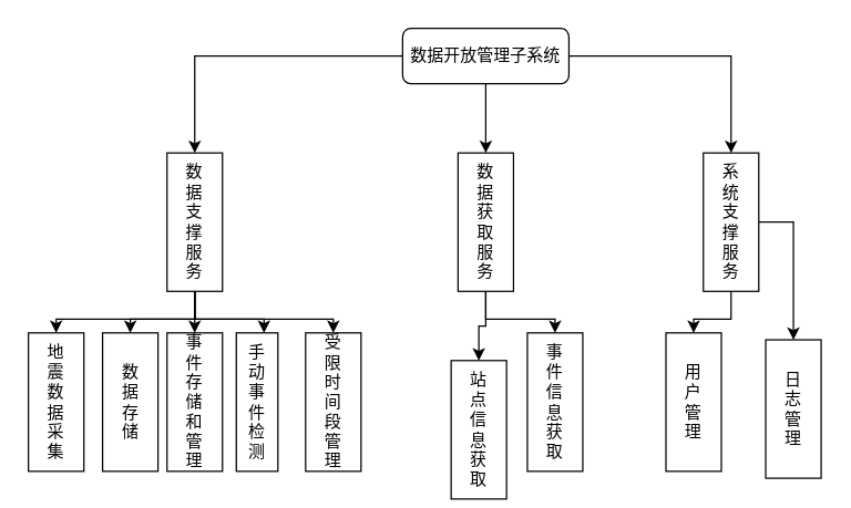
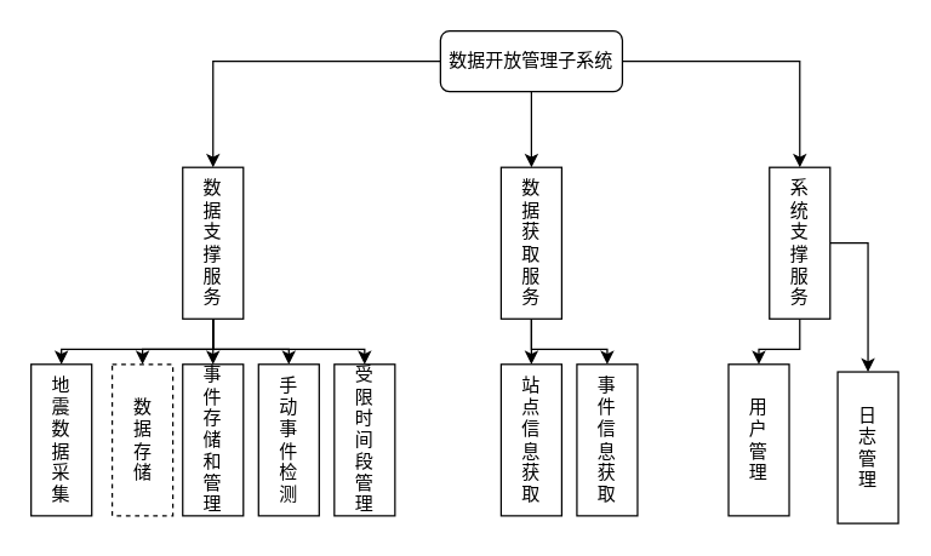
  <mxCell id="0" />
  <mxCell id="1" parent="0" />
  <mxCell id="2" style="edgeStyle=orthogonalEdgeStyle;rounded=0;orthogonalLoop=1;jettySize=auto;html=1;entryX=0.5;entryY=0;entryDx=0;entryDy=0;" edge="1" parent="1" source="5" target="14"><mxGeometry relative="1" as="geometry" /></mxCell>
  <mxCell id="3" style="edgeStyle=orthogonalEdgeStyle;rounded=0;orthogonalLoop=1;jettySize=auto;html=1;" edge="1" parent="1" source="5" target="11"><mxGeometry relative="1" as="geometry" /></mxCell>
  <mxCell id="4" style="edgeStyle=orthogonalEdgeStyle;rounded=0;orthogonalLoop=1;jettySize=auto;html=1;" edge="1" parent="1" source="5" target="17"><mxGeometry relative="1" as="geometry" /></mxCell>
  <mxCell id="5" value="数据开放管理子系统" style="rounded=1;whiteSpace=wrap;html=1;" vertex="1" parent="1"><mxGeometry x="290" y="20" width="120" height="40" as="geometry" /></mxCell>
  <mxCell id="6" style="edgeStyle=orthogonalEdgeStyle;rounded=0;orthogonalLoop=1;jettySize=auto;html=1;entryX=0.5;entryY=0;entryDx=0;entryDy=0;exitX=0.5;exitY=1;exitDx=0;exitDy=0;" edge="1" parent="1" source="11" target="18"><mxGeometry relative="1" as="geometry"><Array as="points"><mxPoint x="140" y="230" /><mxPoint x="40" y="230" /></Array></mxGeometry></mxCell>
  <mxCell id="7" style="edgeStyle=orthogonalEdgeStyle;rounded=0;orthogonalLoop=1;jettySize=auto;html=1;entryX=0.5;entryY=0;entryDx=0;entryDy=0;" edge="1" parent="1" source="11" target="20"><mxGeometry relative="1" as="geometry" /></mxCell>
  <mxCell id="8" style="edgeStyle=orthogonalEdgeStyle;rounded=0;orthogonalLoop=1;jettySize=auto;html=1;entryX=0.5;entryY=0;entryDx=0;entryDy=0;" edge="1" parent="1" target="19"><mxGeometry relative="1" as="geometry"><mxPoint x="140" y="210" as="sourcePoint" /><Array as="points"><mxPoint x="140" y="230" /><mxPoint x="94" y="230" /></Array></mxGeometry></mxCell>
  <mxCell id="9" style="edgeStyle=orthogonalEdgeStyle;rounded=0;orthogonalLoop=1;jettySize=auto;html=1;" edge="1" parent="1" target="21"><mxGeometry relative="1" as="geometry"><mxPoint x="140" y="210" as="sourcePoint" /><Array as="points"><mxPoint x="140" y="230" /><mxPoint x="190" y="230" /></Array></mxGeometry></mxCell>
  <mxCell id="10" style="edgeStyle=orthogonalEdgeStyle;rounded=0;orthogonalLoop=1;jettySize=auto;html=1;entryX=0.5;entryY=0;entryDx=0;entryDy=0;" edge="1" parent="1" source="11" target="22"><mxGeometry relative="1" as="geometry"><Array as="points"><mxPoint x="140" y="230" /><mxPoint x="240" y="230" /></Array></mxGeometry></mxCell>
  <mxCell id="11" value="数&lt;div&gt;据&lt;/div&gt;&lt;div&gt;支&lt;/div&gt;&lt;div&gt;撑&lt;/div&gt;&lt;div&gt;服&lt;/div&gt;&lt;div&gt;务&lt;/div&gt;" style="rounded=0;whiteSpace=wrap;html=1;" vertex="1" parent="1"><mxGeometry x="120" y="110" width="40" height="100" as="geometry" /></mxCell>
  <mxCell id="12" style="edgeStyle=orthogonalEdgeStyle;rounded=0;orthogonalLoop=1;jettySize=auto;html=1;entryX=0.5;entryY=0;entryDx=0;entryDy=0;" edge="1" parent="1" source="14" target="23"><mxGeometry relative="1" as="geometry" /></mxCell>
  <mxCell id="13" style="edgeStyle=orthogonalEdgeStyle;rounded=0;orthogonalLoop=1;jettySize=auto;html=1;" edge="1" parent="1" source="14" target="24"><mxGeometry relative="1" as="geometry"><Array as="points"><mxPoint x="350" y="230" /><mxPoint x="400" y="230" /></Array></mxGeometry></mxCell>
  <mxCell id="14" value="数&lt;div&gt;据&lt;/div&gt;&lt;div&gt;获&lt;/div&gt;&lt;div&gt;取&lt;/div&gt;&lt;div&gt;服&lt;/div&gt;&lt;div&gt;务&lt;/div&gt;" style="rounded=0;whiteSpace=wrap;html=1;" vertex="1" parent="1"><mxGeometry x="330" y="110" width="40" height="100" as="geometry" /></mxCell>
  <mxCell id="15" value="" style="edgeStyle=orthogonalEdgeStyle;rounded=0;orthogonalLoop=1;jettySize=auto;html=1;" edge="1" parent="1" source="17" target="26"><mxGeometry relative="1" as="geometry" /></mxCell>
  <mxCell id="16" style="edgeStyle=orthogonalEdgeStyle;rounded=0;orthogonalLoop=1;jettySize=auto;html=1;entryX=0.5;entryY=0;entryDx=0;entryDy=0;" edge="1" parent="1" source="17" target="25"><mxGeometry relative="1" as="geometry" /></mxCell>
  <mxCell id="17" value="系&lt;div&gt;统&lt;/div&gt;&lt;div&gt;支&lt;/div&gt;&lt;div&gt;撑&lt;/div&gt;&lt;div&gt;服&lt;/div&gt;&lt;div&gt;务&lt;/div&gt;" style="rounded=0;whiteSpace=wrap;html=1;" vertex="1" parent="1"><mxGeometry x="507" y="110" width="40" height="100" as="geometry" /></mxCell>
  <mxCell id="18" value="地&lt;div&gt;震&lt;/div&gt;&lt;div&gt;数&lt;/div&gt;&lt;div&gt;据&lt;/div&gt;&lt;div&gt;采&lt;/div&gt;&lt;div&gt;集&lt;/div&gt;" style="rounded=0;whiteSpace=wrap;html=1;" vertex="1" parent="1"><mxGeometry x="20" y="240" width="40" height="100" as="geometry" /></mxCell>
- <mxCell id="19" value="数&lt;div&gt;据&lt;/div&gt;&lt;div&gt;存&lt;/div&gt;&lt;div&gt;储&lt;/div&gt;" style="rounded=0;whiteSpace=wrap;html=1;" vertex="1" parent="1"><mxGeometry x="73.5" y="240" width="40" height="100" as="geometry" /></mxCell>
+ <mxCell id="19" value="数&lt;div&gt;据&lt;/div&gt;&lt;div&gt;存&lt;/div&gt;&lt;div&gt;储&lt;/div&gt;" style="rounded=0;whiteSpace=wrap;html=1;dashed=1;" vertex="1" parent="1"><mxGeometry x="73.5" y="240" width="40" height="100" as="geometry" /></mxCell>
  <mxCell id="20" value="事&lt;div&gt;件&lt;/div&gt;&lt;div&gt;存&lt;/div&gt;&lt;div&gt;储&lt;/div&gt;&lt;div&gt;和&lt;/div&gt;&lt;div&gt;管&lt;/div&gt;&lt;div&gt;理&lt;/div&gt;" style="rounded=0;whiteSpace=wrap;html=1;" vertex="1" parent="1"><mxGeometry x="120" y="240" width="40" height="100" as="geometry" /></mxCell>
- <mxCell id="21" value="手&lt;div&gt;动&lt;/div&gt;&lt;div&gt;事&lt;/div&gt;&lt;div&gt;件&lt;/div&gt;&lt;div&gt;检&lt;/div&gt;&lt;div&gt;测&lt;/div&gt;" style="rounded=0;whiteSpace=wrap;html=1;" vertex="1" parent="1"><mxGeometry x="170" y="240" width="30" height="100" as="geometry" /></mxCell>
+ <mxCell id="21" value="手&lt;div&gt;动&lt;/div&gt;&lt;div&gt;事&lt;/div&gt;&lt;div&gt;件&lt;/div&gt;&lt;div&gt;检&lt;/div&gt;&lt;div&gt;测&lt;/div&gt;" style="rounded=0;whiteSpace=wrap;html=1;" vertex="1" parent="1"><mxGeometry x="170" y="240" width="40" height="100" as="geometry" /></mxCell>
  <mxCell id="22" value="受&lt;div&gt;限&lt;/div&gt;&lt;div&gt;时&lt;/div&gt;&lt;div&gt;间&lt;/div&gt;&lt;div&gt;段&lt;/div&gt;&lt;div&gt;管&lt;/div&gt;&lt;div&gt;理&lt;/div&gt;" style="rounded=0;whiteSpace=wrap;html=1;" vertex="1" parent="1"><mxGeometry x="220" y="240" width="40" height="100" as="geometry" /></mxCell>
- <mxCell id="23" value="站&lt;div&gt;点&lt;/div&gt;&lt;div&gt;信&lt;/div&gt;&lt;div&gt;息&lt;/div&gt;&lt;div&gt;获&lt;/div&gt;&lt;div&gt;取&lt;/div&gt;" style="rounded=0;whiteSpace=wrap;html=1;" vertex="1" parent="1"><mxGeometry x="325" y="260" width="40" height="100" as="geometry" /></mxCell>
+ <mxCell id="23" value="站&lt;div&gt;点&lt;/div&gt;&lt;div&gt;信&lt;/div&gt;&lt;div&gt;息&lt;/div&gt;&lt;div&gt;获&lt;/div&gt;&lt;div&gt;取&lt;/div&gt;" style="rounded=0;whiteSpace=wrap;html=1;" vertex="1" parent="1"><mxGeometry x="330" y="240" width="40" height="100" as="geometry" /></mxCell>
  <mxCell id="24" value="事&lt;div&gt;件&lt;/div&gt;&lt;div&gt;信&lt;/div&gt;&lt;div&gt;息&lt;/div&gt;&lt;div&gt;获&lt;/div&gt;&lt;div&gt;取&lt;/div&gt;" style="rounded=0;whiteSpace=wrap;html=1;" vertex="1" parent="1"><mxGeometry x="380" y="240" width="40" height="100" as="geometry" /></mxCell>
  <mxCell id="25" value="用&lt;div&gt;户&lt;/div&gt;&lt;div&gt;管&lt;/div&gt;&lt;div&gt;理&lt;/div&gt;" style="rounded=0;whiteSpace=wrap;html=1;" vertex="1" parent="1"><mxGeometry x="480" y="240" width="40" height="100" as="geometry" /></mxCell>
  <mxCell id="26" value="日&lt;div&gt;志&lt;/div&gt;&lt;div&gt;管&lt;/div&gt;&lt;div&gt;理&lt;/div&gt;" style="rounded=0;whiteSpace=wrap;html=1;" vertex="1" parent="1"><mxGeometry x="552" y="245" width="40" height="100" as="geometry" /></mxCell>
